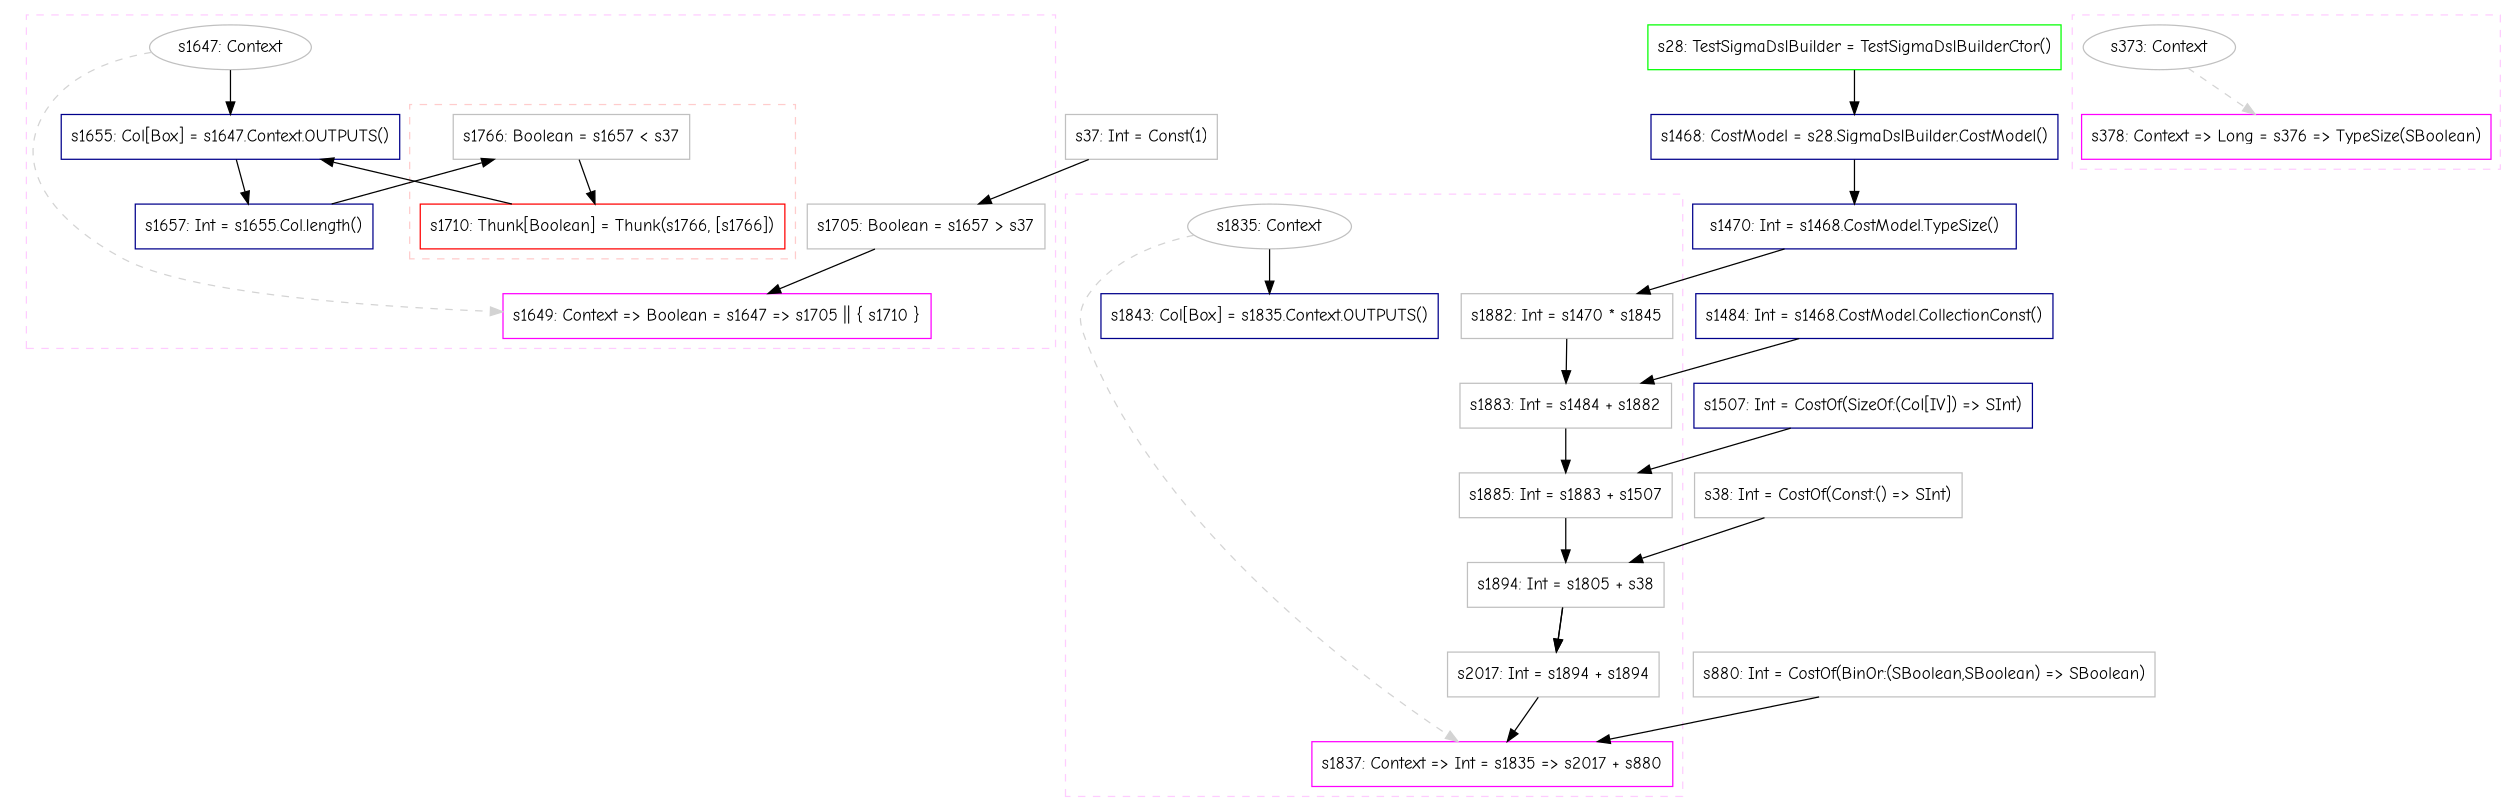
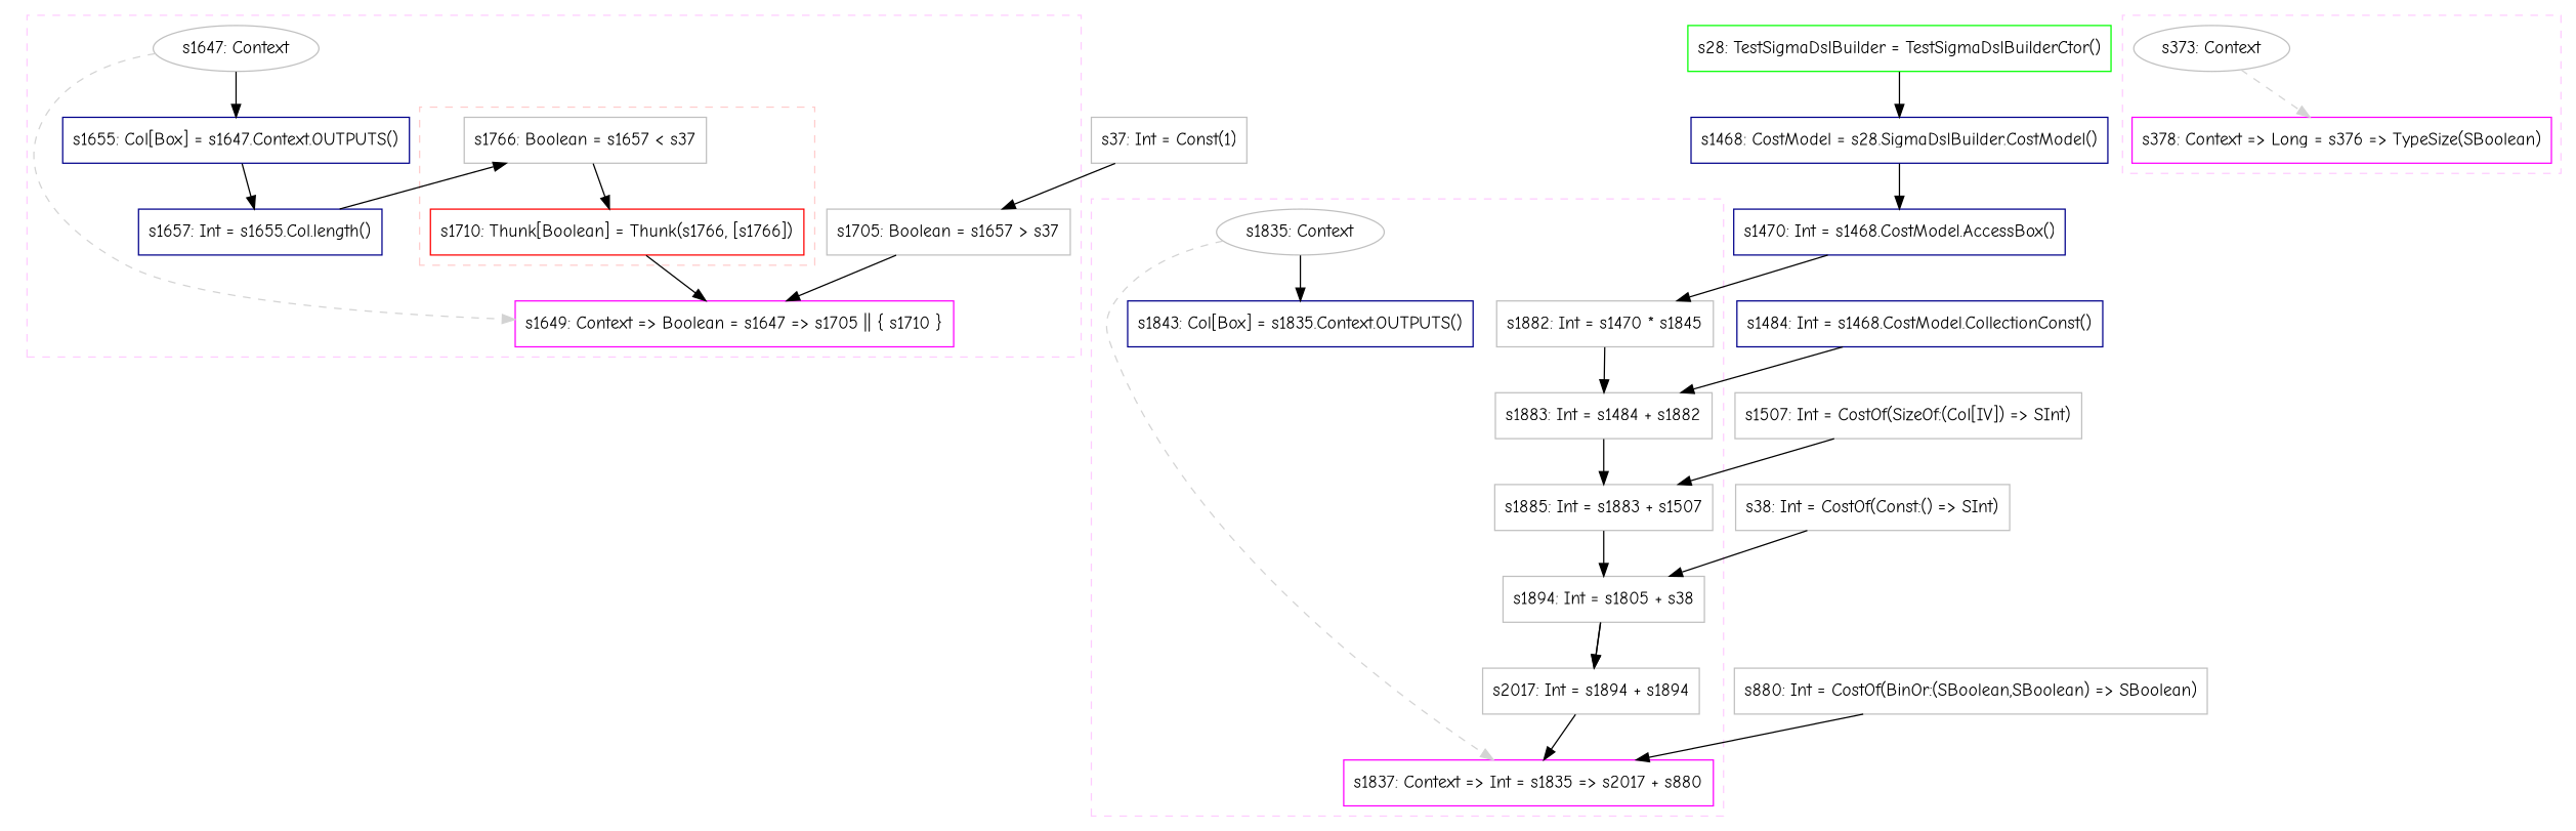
  digraph {
    concentrate=true
    fontname="Comic Neue"
    node [color=gray fillcolor=white fontname="Comic Neue" shape=box style=filled]
    edge [fontname="Comic Neue" style=solid]
    n1 [label="s1647: Context" shape=oval]
    n2 [color=magenta label="s1649: Context => Boolean = s1647 => s1705 || { s1710 }"]
    n3 [color=red label="s1710: Thunk[Boolean] = Thunk(s1766, [s1766])"]
    n4 [label="s1766: Boolean = s1657 < s37"]
    n5 [color=darkblue label="s1655: Col[Box] = s1647.Context.OUTPUTS()"]
    n6 [color=darkblue label="s1657: Int = s1655.Col.length()"]
    n7 [label="s1705: Boolean = s1657 > s37"]
    n8 [label="s1835: Context" shape=oval]
    n9 [color=magenta label="s1837: Context => Int = s1835 => s2017 + s880"]
    n10 [color=darkblue label="s1843: Col[Box] = s1835.Context.OUTPUTS()"]
    n11 [label="s1882: Int = s1470 * s1845"]
    n12 [label="s1883: Int = s1484 + s1882"]
    n13 [label="s1885: Int = s1883 + s1507"]
    n14 [label="s1894: Int = s1805 + s38"]
    n15 [label="s2017: Int = s1894 + s1894"]
    n16 [label="s373: Context" shape=oval]
    n17 [color=magenta label="s378: Context => Long = s376 => TypeSize(SBoolean)"]
    n18 [label="s37: Int = Const(1)"]
-   n19 [color=darkblue label="s1507: Int = CostOf(SizeOf:(Col[IV]) => SInt)"]
+   n19 [label="s1507: Int = CostOf(SizeOf:(Col[IV]) => SInt)"]
    n20 [color=green label="s28: TestSigmaDslBuilder = TestSigmaDslBuilderCtor()"]
    n21 [color=darkblue label="s1468: CostModel = s28.SigmaDslBuilder.CostModel()"]
-   n22 [color=darkblue label="s1470: Int = s1468.CostModel.TypeSize()"]
+   n22 [color=darkblue label="s1470: Int = s1468.CostModel.AccessBox()"]
    n23 [color=darkblue label="s1484: Int = s1468.CostModel.CollectionConst()"]
    n24 [label="s38: Int = CostOf(Const:() => SInt)"]
    n25 [label="s880: Int = CostOf(BinOr:(SBoolean,SBoolean) => SBoolean)"]
    subgraph cluster_1 {
      color="#FFCCFF"
      style=dashed
      n5
      n6
      n7
      subgraph sub_2 {
        color="#FFCCFF"
        rank=source
        style=dashed
        n1
      }
      subgraph sub_3 {
        color="#FFCCFF"
        rank=sink
        style=dashed
        n2
      }
      subgraph cluster_4 {
        color="#FFCCCC"
        style=dashed
        n4
        subgraph sub_5 {
          color="#FFCCCC"
          rank=sink
          style=dashed
          n3
        }
      }
    }
    subgraph cluster_6 {
      color="#FFCCFF"
      style=dashed
      n10
      n11
      n12
      n13
      n14
      n15
      subgraph sub_7 {
        color="#FFCCFF"
        rank=source
        style=dashed
        n8
      }
      subgraph sub_8 {
        color="#FFCCFF"
        rank=sink
        style=dashed
        n9
      }
    }
    subgraph cluster_9 {
      color="#FFCCFF"
      style=dashed
      subgraph sub_10 {
        color="#FFCCFF"
        rank=source
        style=dashed
        n16
      }
      subgraph sub_11 {
        color="#FFCCFF"
        rank=sink
        style=dashed
        n17
      }
    }
    n1 -> n2 [color=lightgray style=dashed weight=0]
    n1 -> n5
-   n3 -> n5
+   n3 -> n2
    n4 -> n3
    n5 -> n6
    n6 -> n4
    n7 -> n2
    n8 -> n9 [color=lightgray style=dashed weight=0]
    n8 -> n10
    n11 -> n12
    n12 -> n13
    n13 -> n14
    n14 -> n15
    n14 -> n15
    n15 -> n9
    n16 -> n17 [color=lightgray style=dashed weight=0]
    n18 -> n7
    n19 -> n13
    n20 -> n21
    n21 -> n22
    n22 -> n11
    n23 -> n12
    n24 -> n14
    n25 -> n9
  }
